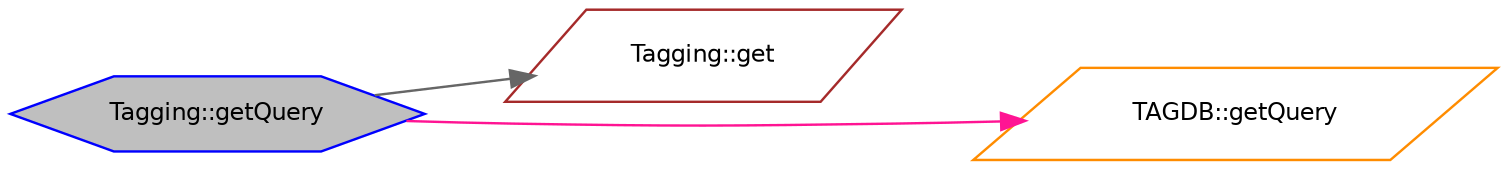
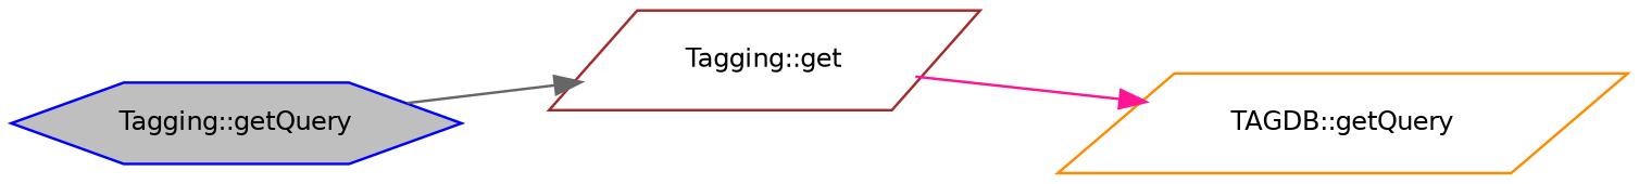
  digraph {
    rankdir=LR
    node [fillcolor=white fontname=Helvetica fontsize=10 shape=parallelogram style=filled]
    edge [fontname=Helvetica fontsize=10 labelfontname=Helvetica labelfontsize=10 style=solid]
    n1 [color=blue fillcolor=grey75 fontcolor=black height=0.2 label="Tagging::getQuery" shape=hexagon width=0.4]
    n2 [color=brown height=0.2 label="Tagging::get" width=0.4]
    n3 [color=darkorange height=0.2 label="TAGDB::getQuery" width=0.4]
    n1 -> n2 [color=gray40]
-   n1 -> n3 [color=deeppink]
+   n2 -> n3 [color=deeppink]
  }
